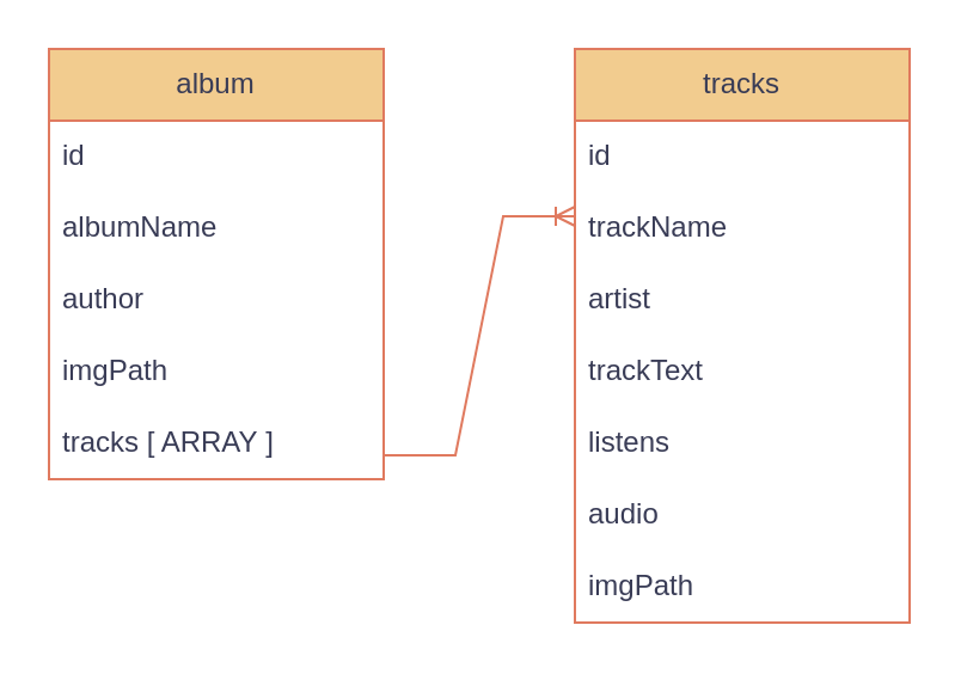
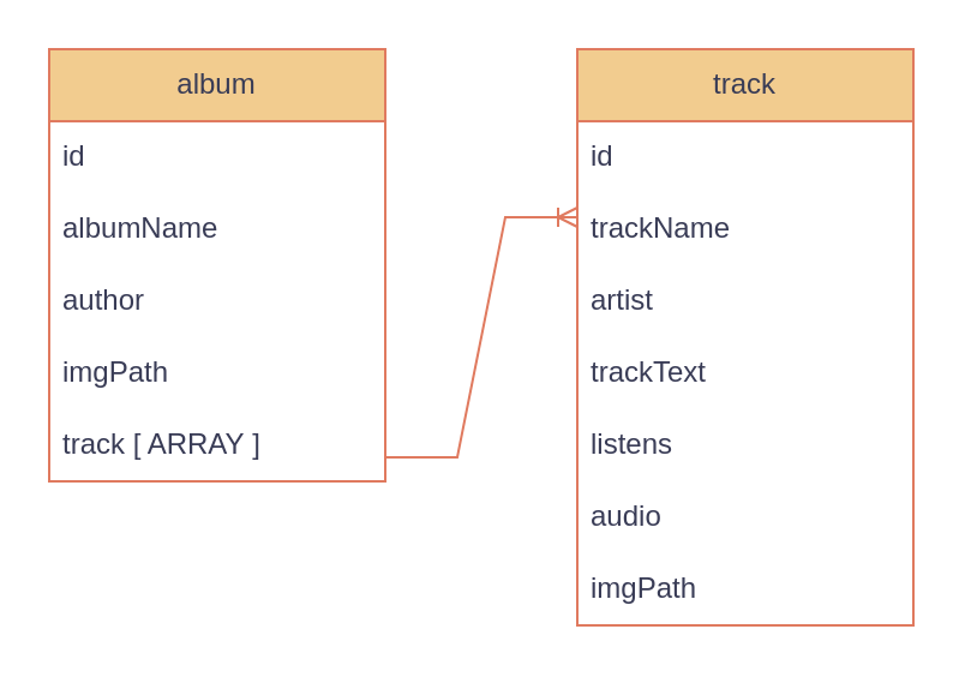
  <mxCell id="0" />
  <mxCell id="1" parent="0" />
- <mxCell id="2" value="tracks" style="swimlane;fontStyle=0;childLayout=stackLayout;horizontal=1;startSize=30;horizontalStack=0;resizeParent=1;resizeParentMax=0;resizeLast=0;collapsible=1;marginBottom=0;whiteSpace=wrap;html=1;strokeColor=#E07A5F;fontColor=#393C56;fillColor=#F2CC8F;" vertex="1" parent="1"><mxGeometry x="240" y="20" width="140" height="240" as="geometry"><mxRectangle x="40" y="40" width="70" height="30" as="alternateBounds" /></mxGeometry></mxCell>
+ <mxCell id="2" value="track" style="swimlane;fontStyle=0;childLayout=stackLayout;horizontal=1;startSize=30;horizontalStack=0;resizeParent=1;resizeParentMax=0;resizeLast=0;collapsible=1;marginBottom=0;whiteSpace=wrap;html=1;strokeColor=#E07A5F;fontColor=#393C56;fillColor=#F2CC8F;" vertex="1" parent="1"><mxGeometry x="240" y="20" width="140" height="240" as="geometry"><mxRectangle x="40" y="40" width="70" height="30" as="alternateBounds" /></mxGeometry></mxCell>
  <mxCell id="3" value="id" style="text;strokeColor=none;fillColor=none;align=left;verticalAlign=middle;spacingLeft=4;spacingRight=4;overflow=hidden;points=[[0,0.5],[1,0.5]];portConstraint=eastwest;rotatable=0;whiteSpace=wrap;html=1;fontColor=#393C56;" vertex="1" parent="2"><mxGeometry y="30" width="140" height="30" as="geometry" /></mxCell>
  <mxCell id="4" value="trackName" style="text;strokeColor=none;fillColor=none;align=left;verticalAlign=middle;spacingLeft=4;spacingRight=4;overflow=hidden;points=[[0,0.5],[1,0.5]];portConstraint=eastwest;rotatable=0;whiteSpace=wrap;html=1;fontColor=#393C56;" vertex="1" parent="2"><mxGeometry y="60" width="140" height="30" as="geometry" /></mxCell>
  <mxCell id="5" value="artist" style="text;strokeColor=none;fillColor=none;align=left;verticalAlign=middle;spacingLeft=4;spacingRight=4;overflow=hidden;points=[[0,0.5],[1,0.5]];portConstraint=eastwest;rotatable=0;whiteSpace=wrap;html=1;fontColor=#393C56;" vertex="1" parent="2"><mxGeometry y="90" width="140" height="30" as="geometry" /></mxCell>
  <mxCell id="6" value="trackText" style="text;strokeColor=none;fillColor=none;align=left;verticalAlign=middle;spacingLeft=4;spacingRight=4;overflow=hidden;points=[[0,0.5],[1,0.5]];portConstraint=eastwest;rotatable=0;whiteSpace=wrap;html=1;fontColor=#393C56;" vertex="1" parent="2"><mxGeometry y="120" width="140" height="30" as="geometry" /></mxCell>
  <mxCell id="7" value="listens" style="text;strokeColor=none;fillColor=none;align=left;verticalAlign=middle;spacingLeft=4;spacingRight=4;overflow=hidden;points=[[0,0.5],[1,0.5]];portConstraint=eastwest;rotatable=0;whiteSpace=wrap;html=1;fontColor=#393C56;" vertex="1" parent="2"><mxGeometry y="150" width="140" height="30" as="geometry" /></mxCell>
  <mxCell id="8" value="audio" style="text;strokeColor=none;fillColor=none;align=left;verticalAlign=middle;spacingLeft=4;spacingRight=4;overflow=hidden;points=[[0,0.5],[1,0.5]];portConstraint=eastwest;rotatable=0;whiteSpace=wrap;html=1;fontColor=#393C56;" vertex="1" parent="2"><mxGeometry y="180" width="140" height="30" as="geometry" /></mxCell>
  <mxCell id="9" value="imgPath" style="text;strokeColor=none;fillColor=none;align=left;verticalAlign=middle;spacingLeft=4;spacingRight=4;overflow=hidden;points=[[0,0.5],[1,0.5]];portConstraint=eastwest;rotatable=0;whiteSpace=wrap;html=1;fontColor=#393C56;" vertex="1" parent="2"><mxGeometry y="210" width="140" height="30" as="geometry" /></mxCell>
  <mxCell id="10" value="album" style="swimlane;fontStyle=0;childLayout=stackLayout;horizontal=1;startSize=30;horizontalStack=0;resizeParent=1;resizeParentMax=0;resizeLast=0;collapsible=1;marginBottom=0;whiteSpace=wrap;html=1;strokeColor=#E07A5F;fontColor=#393C56;fillColor=#F2CC8F;" vertex="1" parent="1"><mxGeometry x="20" y="20" width="140" height="180" as="geometry" /></mxCell>
  <mxCell id="11" value="id" style="text;strokeColor=none;fillColor=none;align=left;verticalAlign=middle;spacingLeft=4;spacingRight=4;overflow=hidden;points=[[0,0.5],[1,0.5]];portConstraint=eastwest;rotatable=0;whiteSpace=wrap;html=1;fontColor=#393C56;" vertex="1" parent="10"><mxGeometry y="30" width="140" height="30" as="geometry" /></mxCell>
  <mxCell id="12" value="albumName" style="text;strokeColor=none;fillColor=none;align=left;verticalAlign=middle;spacingLeft=4;spacingRight=4;overflow=hidden;points=[[0,0.5],[1,0.5]];portConstraint=eastwest;rotatable=0;whiteSpace=wrap;html=1;fontColor=#393C56;" vertex="1" parent="10"><mxGeometry y="60" width="140" height="30" as="geometry" /></mxCell>
  <mxCell id="13" value="author" style="text;strokeColor=none;fillColor=none;align=left;verticalAlign=middle;spacingLeft=4;spacingRight=4;overflow=hidden;points=[[0,0.5],[1,0.5]];portConstraint=eastwest;rotatable=0;whiteSpace=wrap;html=1;fontColor=#393C56;" vertex="1" parent="10"><mxGeometry y="90" width="140" height="30" as="geometry" /></mxCell>
  <mxCell id="14" value="imgPath" style="text;strokeColor=none;fillColor=none;align=left;verticalAlign=middle;spacingLeft=4;spacingRight=4;overflow=hidden;points=[[0,0.5],[1,0.5]];portConstraint=eastwest;rotatable=0;whiteSpace=wrap;html=1;fontColor=#393C56;" vertex="1" parent="10"><mxGeometry y="120" width="140" height="30" as="geometry" /></mxCell>
- <mxCell id="15" value="tracks [ ARRAY&amp;nbsp;]" style="text;strokeColor=none;fillColor=none;align=left;verticalAlign=middle;spacingLeft=4;spacingRight=4;overflow=hidden;points=[[0,0.5],[1,0.5]];portConstraint=eastwest;rotatable=0;whiteSpace=wrap;html=1;fontColor=#393C56;" vertex="1" parent="10"><mxGeometry y="150" width="140" height="30" as="geometry" /></mxCell>
+ <mxCell id="15" value="track [ ARRAY&amp;nbsp;]" style="text;strokeColor=none;fillColor=none;align=left;verticalAlign=middle;spacingLeft=4;spacingRight=4;overflow=hidden;points=[[0,0.5],[1,0.5]];portConstraint=eastwest;rotatable=0;whiteSpace=wrap;html=1;fontColor=#393C56;" vertex="1" parent="10"><mxGeometry y="150" width="140" height="30" as="geometry" /></mxCell>
  <mxCell id="16" value="" style="edgeStyle=entityRelationEdgeStyle;fontSize=12;html=1;endArrow=ERoneToMany;rounded=0;strokeColor=#E07A5F;fontColor=#393C56;fillColor=#F2CC8F;" edge="1" parent="1"><mxGeometry width="100" height="100" relative="1" as="geometry"><mxPoint x="160" y="190" as="sourcePoint" /><mxPoint x="240" y="90" as="targetPoint" /></mxGeometry></mxCell>
